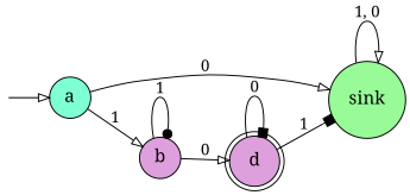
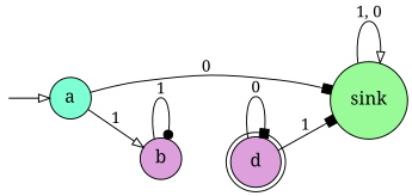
  digraph {
    compound=true
    fontname="Noto Serif"
    fontsize=10
    nodesep=0.5
    rankdir=LR
    ranksep=0.5
    node [fontname="Noto Serif" fontsize=16 shape=circle style=filled fillcolor=plum]
    edge [arrowhead=onormal fontname="Noto Serif"]
    ia [shape=point style=invis fillcolor=""]
    a [fillcolor=aquamarine]
    sink [fillcolor=palegreen]
    b
    d [shape=doublecircle]
    ia -> a
-   a -> sink [label=0]
+   a -> sink [arrowhead=box label=0]
    a -> b [label=1]
    sink -> sink [label="1, 0"]
    b -> b [arrowhead=dot label=1]
-   b -> d [label=0]
    d -> sink [arrowhead=box label=1]
    d -> d [arrowhead=box label=0]
  }
